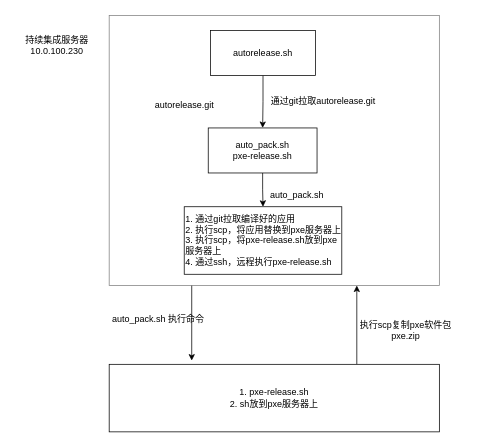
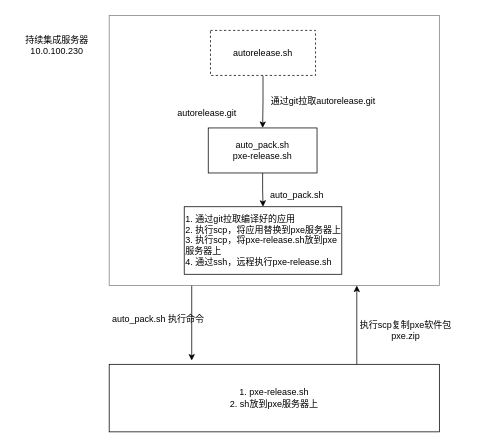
  <mxCell id="0" />
  <mxCell id="1" parent="0" />
  <mxCell id="2" style="edgeStyle=orthogonalEdgeStyle;rounded=0;orthogonalLoop=1;jettySize=auto;html=1;exitX=0.25;exitY=1;exitDx=0;exitDy=0;" edge="1" parent="1" source="3"><mxGeometry relative="1" as="geometry"><mxPoint x="255" y="480" as="targetPoint" /></mxGeometry></mxCell>
  <mxCell id="3" value="" style="rounded=0;whiteSpace=wrap;html=1;opacity=50;" vertex="1" parent="1"><mxGeometry x="145" y="20" width="440" height="360" as="geometry" /></mxCell>
  <mxCell id="4" style="edgeStyle=orthogonalEdgeStyle;rounded=0;orthogonalLoop=1;jettySize=auto;html=1;exitX=0.5;exitY=1;exitDx=0;exitDy=0;entryX=0.5;entryY=0;entryDx=0;entryDy=0;" edge="1" parent="1" source="5" target="7"><mxGeometry relative="1" as="geometry" /></mxCell>
- <mxCell id="5" value="autorelease.sh" style="rounded=0;whiteSpace=wrap;html=1;" vertex="1" parent="1"><mxGeometry x="280" y="40" width="140" height="60" as="geometry" /></mxCell>
+ <mxCell id="5" value="autorelease.sh" style="rounded=0;whiteSpace=wrap;html=1;dashed=1;" vertex="1" parent="1"><mxGeometry x="280" y="40" width="140" height="60" as="geometry" /></mxCell>
  <mxCell id="6" style="edgeStyle=orthogonalEdgeStyle;rounded=0;orthogonalLoop=1;jettySize=auto;html=1;exitX=0.5;exitY=1;exitDx=0;exitDy=0;" edge="1" parent="1" source="7" target="10"><mxGeometry relative="1" as="geometry" /></mxCell>
  <mxCell id="7" value="auto_pack.sh&lt;br&gt;pxe-release.sh" style="rounded=0;whiteSpace=wrap;html=1;" vertex="1" parent="1"><mxGeometry x="277" y="170" width="145" height="60" as="geometry" /></mxCell>
  <mxCell id="8" style="edgeStyle=orthogonalEdgeStyle;rounded=0;orthogonalLoop=1;jettySize=auto;html=1;exitX=0.75;exitY=0;exitDx=0;exitDy=0;entryX=0.75;entryY=1;entryDx=0;entryDy=0;" edge="1" parent="1" source="9" target="3"><mxGeometry relative="1" as="geometry" /></mxCell>
  <mxCell id="9" value="1. pxe-release.sh&lt;br&gt;2. sh放到pxe服务器上" style="rounded=0;whiteSpace=wrap;html=1;" vertex="1" parent="1"><mxGeometry x="145" y="485" width="440" height="90" as="geometry" /></mxCell>
  <mxCell id="10" value="1. 通过git拉取编译好的应用&lt;br&gt;2. 执行scp，将应用替换到pxe服务器上&lt;br&gt;3. 执行scp，将pxe-release.sh放到pxe服务器上&lt;br&gt;4. 通过ssh，远程执行pxe-release.sh" style="rounded=0;whiteSpace=wrap;html=1;align=left;" vertex="1" parent="1"><mxGeometry x="245" y="275" width="210" height="90" as="geometry" /></mxCell>
  <mxCell id="11" value="通过git拉取autorelease.git" style="text;html=1;align=center;verticalAlign=middle;resizable=0;points=[];autosize=1;strokeColor=none;fillColor=none;" vertex="1" parent="1"><mxGeometry x="350" y="120" width="160" height="30" as="geometry" /></mxCell>
- <mxCell id="12" value="autorelease.git" style="text;html=1;align=center;verticalAlign=middle;resizable=0;points=[];autosize=1;strokeColor=none;fillColor=none;" vertex="1" parent="1"><mxGeometry x="195" y="125" width="100" height="30" as="geometry" /></mxCell>
+ <mxCell id="12" value="autorelease.git" style="text;html=1;align=center;verticalAlign=middle;resizable=0;points=[];autosize=1;strokeColor=none;fillColor=none;" vertex="1" parent="1"><mxGeometry x="225" y="135" width="100" height="30" as="geometry" /></mxCell>
  <mxCell id="13" value="auto_pack.sh" style="text;html=1;align=center;verticalAlign=middle;resizable=0;points=[];autosize=1;strokeColor=none;fillColor=none;" vertex="1" parent="1"><mxGeometry x="350" y="245" width="90" height="30" as="geometry" /></mxCell>
  <mxCell id="14" value="持续集成服务器&lt;br&gt;10.0.100.230" style="text;html=1;align=center;verticalAlign=middle;resizable=0;points=[];autosize=1;strokeColor=none;fillColor=none;" vertex="1" parent="1"><mxGeometry x="20" y="40" width="110" height="40" as="geometry" /></mxCell>
  <mxCell id="15" value="auto_pack.sh 执行命令" style="text;html=1;align=center;verticalAlign=middle;resizable=0;points=[];autosize=1;strokeColor=none;fillColor=none;" vertex="1" parent="1"><mxGeometry x="135" y="410" width="150" height="30" as="geometry" /></mxCell>
  <mxCell id="16" value="执行scp复制pxe软件包&lt;br&gt;pxe.zip" style="text;html=1;align=center;verticalAlign=middle;resizable=0;points=[];autosize=1;strokeColor=none;fillColor=none;" vertex="1" parent="1"><mxGeometry x="465" y="420" width="150" height="40" as="geometry" /></mxCell>
